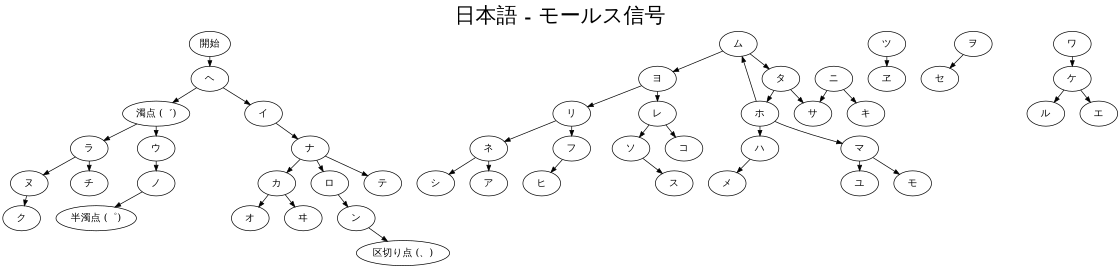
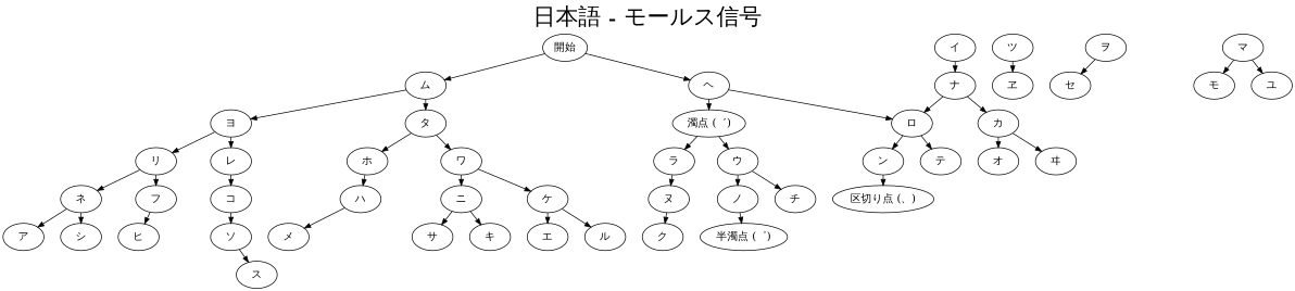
  digraph {
    fontsize=30
    label="日本語 - モールス信号"
    labelloc=top
    nodesep=0.3
    ranksep=0.2
    edge [arrowsize=0.8]
    "開始"
    "ヘ"
    "ム"
    "濁点 (゛)"
    "イ"
    "タ"
    "ヨ"
    "ラ"
    "ウ"
    "ナ"
    "ヌ"
    "チ"
    "ノ"
    "カ"
    "ロ"
    "ク"
    "半濁点 (゜)"
    empty1 [style=invis width=.1]
    "オ"
    "ヰ"
    "ン"
    "テ"
    "ツ"
    "ヱ"
    "ヲ"
    "セ"
    empty2 [style=invis width=.1]
    empty3 [style=invis width=.1]
    "区切り点 (、)"
    "ホ"
    "ワ"
    "リ"
    "レ"
    "ハ"
    "マ"
    "ニ"
    "ケ"
    "フ"
    "ネ"
    "ソ"
    "コ"
    empty4 [style=invis width=.1]
    "メ"
    "モ"
    "ユ"
    "キ"
    "サ"
    "ル"
    "エ"
    empty5 [style=invis width=.1]
    "ヒ"
    "シ"
    "ア"
    "ス"
    "開始" -> "ヘ"
-   "ホ" -> "ム"
+   "開始" -> "ム"
    "ヘ" -> "濁点 (゛)"
-   "ヘ" -> "イ"
+   "ヘ" -> "ロ"
    "ム" -> "タ"
    "ム" -> "ヨ"
    "濁点 (゛)" -> "ラ"
    "濁点 (゛)" -> "ウ"
    "イ" -> "ナ"
    "タ" -> "ホ"
-   "タ" -> "サ"
+   "タ" -> "ワ"
    "ヨ" -> "リ"
    "ヨ" -> "レ"
    "ラ" -> "ヌ"
-   "ラ" -> "チ"
+   "ウ" -> "チ"
    "ウ" -> "ノ"
    "ナ" -> "カ"
    "ナ" -> "ロ"
    "ヌ" -> "ク"
    "ノ" -> "半濁点 (゜)"
    "ノ" -> empty1 [style=invis]
    "カ" -> "オ"
    "カ" -> "ヰ"
    "ロ" -> "ン"
-   "ナ" -> "テ"
+   "ロ" -> "テ"
    "ン" -> empty3 [style=invis]
    "ン" -> "区切り点 (、)"
    "ツ" -> "ヱ"
    "ヲ" -> "セ"
    "ヲ" -> empty2 [style=invis]
    "ホ" -> "ハ"
-   "ホ" -> "マ"
+   "ワ" -> "ニ"
    "ワ" -> "ケ"
    "リ" -> "フ"
    "リ" -> "ネ"
-   "レ" -> "ソ"
+   "コ" -> "ソ"
    "レ" -> "コ"
    "ハ" -> empty4 [style=invis]
    "ハ" -> "メ"
    "マ" -> "モ"
    "マ" -> "ユ"
    "ニ" -> "キ"
    "ニ" -> "サ"
    "ケ" -> "ル"
    "ケ" -> "エ"
    "フ" -> empty5 [style=invis]
    "フ" -> "ヒ"
    "ネ" -> "シ"
    "ネ" -> "ア"
    "ソ" -> empty5 [style=invis]
    "ソ" -> "ス"
  }
